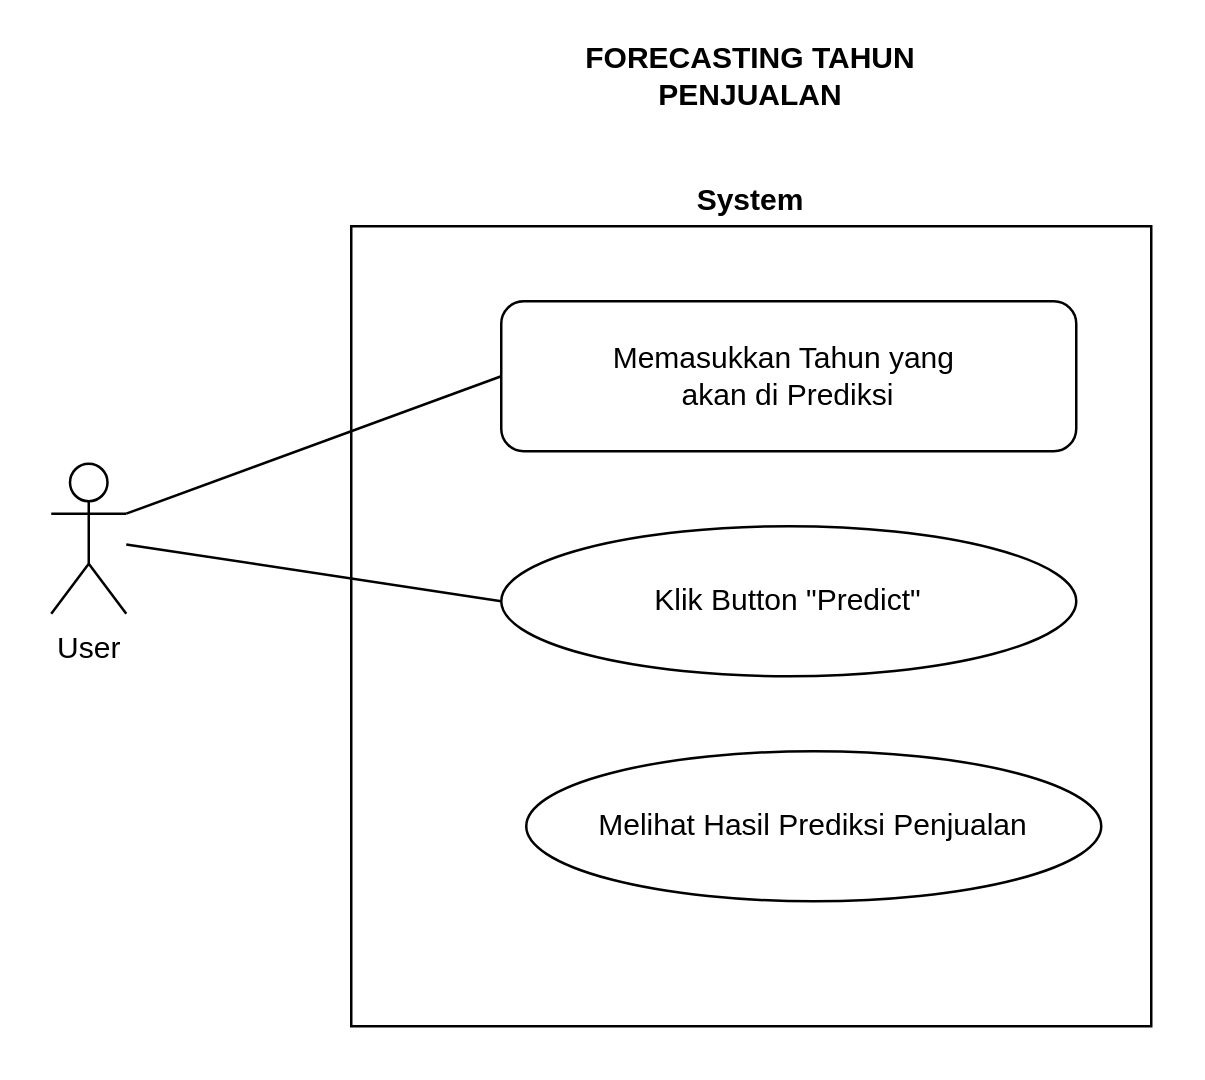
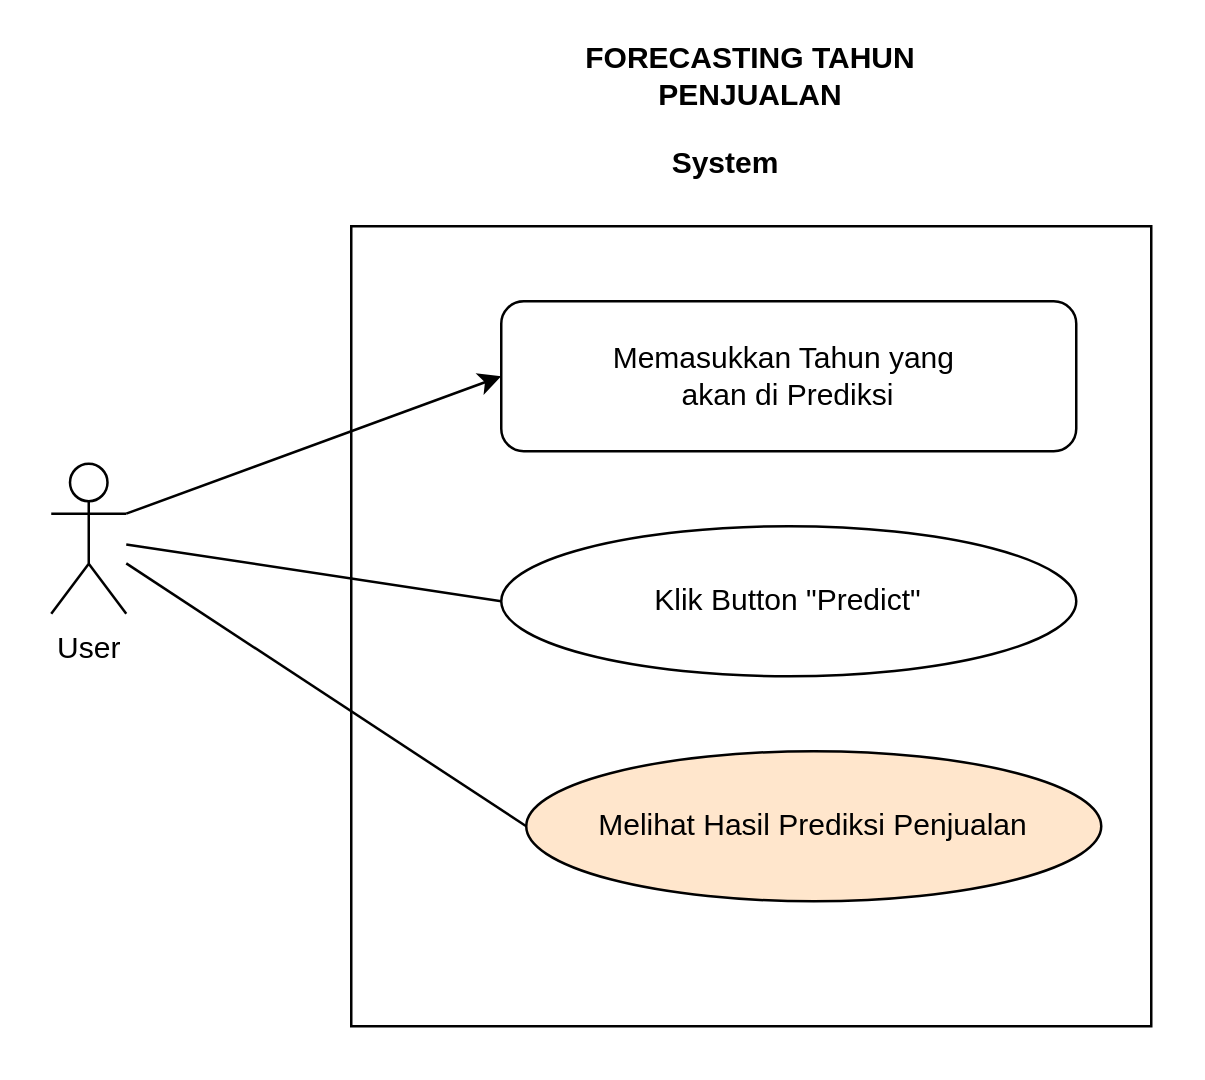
  <mxCell id="0" />
  <mxCell id="1" parent="0" />
  <mxCell id="2" value="User&lt;br&gt;" style="shape=umlActor;verticalLabelPosition=bottom;verticalAlign=top;html=1;outlineConnect=0;" vertex="1" parent="1"><mxGeometry x="20" y="185" width="30" height="60" as="geometry" /></mxCell>
  <mxCell id="3" value="" style="whiteSpace=wrap;html=1;aspect=fixed;" vertex="1" parent="1"><mxGeometry x="140" y="90" width="320" height="320" as="geometry" /></mxCell>
- <mxCell id="4" value="&lt;b&gt;System&lt;/b&gt;" style="text;html=1;strokeColor=none;fillColor=none;align=center;verticalAlign=middle;whiteSpace=wrap;rounded=0;" vertex="1" parent="1"><mxGeometry x="280" y="70" width="40" height="20" as="geometry" /></mxCell>
+ <mxCell id="4" value="&lt;b&gt;System&lt;/b&gt;" style="text;html=1;strokeColor=none;fillColor=none;align=center;verticalAlign=middle;whiteSpace=wrap;rounded=0;" vertex="1" parent="1"><mxGeometry x="270" y="55" width="40" height="20" as="geometry" /></mxCell>
  <mxCell id="5" value="&lt;div&gt;&lt;span&gt;Memasukkan Tahun yang&amp;nbsp;&lt;/span&gt;&lt;/div&gt;&lt;div&gt;&lt;span&gt;akan di Prediksi&lt;/span&gt;&lt;/div&gt;" style="whiteSpace=wrap;html=1;align=center;rounded=1;" vertex="1" parent="1"><mxGeometry x="200" y="120" width="230" height="60" as="geometry" /></mxCell>
  <mxCell id="6" value="Klik Button &quot;Predict&quot;" style="ellipse;whiteSpace=wrap;html=1;" vertex="1" parent="1"><mxGeometry x="200" y="210" width="230" height="60" as="geometry" /></mxCell>
- <mxCell id="7" value="Melihat Hasil Prediksi Penjualan" style="ellipse;whiteSpace=wrap;html=1;" vertex="1" parent="1"><mxGeometry x="210" y="300" width="230" height="60" as="geometry" /></mxCell>
- <mxCell id="8" value="" style="endArrow=none;html=1;exitX=1;exitY=0.333;exitDx=0;exitDy=0;exitPerimeter=0;entryX=0;entryY=0.5;entryDx=0;entryDy=0;" edge="1" parent="1" source="2" target="5"><mxGeometry width="50" height="50" relative="1" as="geometry"><mxPoint x="310" y="280" as="sourcePoint" /><mxPoint x="360" y="230" as="targetPoint" /></mxGeometry></mxCell>
+ <mxCell id="7" value="Melihat Hasil Prediksi Penjualan" style="ellipse;whiteSpace=wrap;html=1;fillColor=#ffe6cc;" vertex="1" parent="1"><mxGeometry x="210" y="300" width="230" height="60" as="geometry" /></mxCell>
+ <mxCell id="8" value="" style="endArrow=classic;html=1;exitX=1;exitY=0.333;exitDx=0;exitDy=0;exitPerimeter=0;entryX=0;entryY=0.5;entryDx=0;entryDy=0;" edge="1" parent="1" source="2" target="5"><mxGeometry width="50" height="50" relative="1" as="geometry"><mxPoint x="310" y="280" as="sourcePoint" /><mxPoint x="360" y="230" as="targetPoint" /></mxGeometry></mxCell>
  <mxCell id="9" value="" style="endArrow=none;html=1;entryX=0;entryY=0.5;entryDx=0;entryDy=0;" edge="1" parent="1" source="2" target="6"><mxGeometry width="50" height="50" relative="1" as="geometry"><mxPoint x="60" y="230" as="sourcePoint" /><mxPoint x="210" y="160" as="targetPoint" /></mxGeometry></mxCell>
+ <mxCell id="10" value="" style="endArrow=none;html=1;entryX=0;entryY=0.5;entryDx=0;entryDy=0;" edge="1" parent="1" source="2" target="7"><mxGeometry width="50" height="50" relative="1" as="geometry"><mxPoint x="60" y="240.909" as="sourcePoint" /><mxPoint x="210" y="250" as="targetPoint" /></mxGeometry></mxCell>
  <mxCell id="11" value="&lt;b&gt;FORECASTING TAHUN PENJUALAN&lt;/b&gt;" style="text;html=1;strokeColor=none;fillColor=none;align=center;verticalAlign=middle;whiteSpace=wrap;rounded=0;" vertex="1" parent="1"><mxGeometry x="200" y="20" width="200" height="20" as="geometry" /></mxCell>
